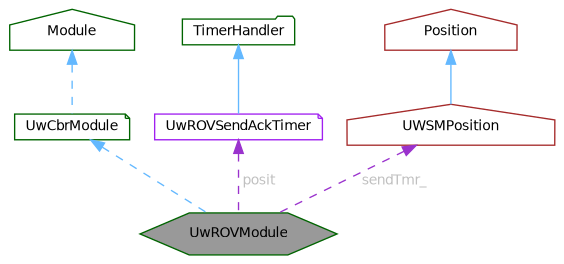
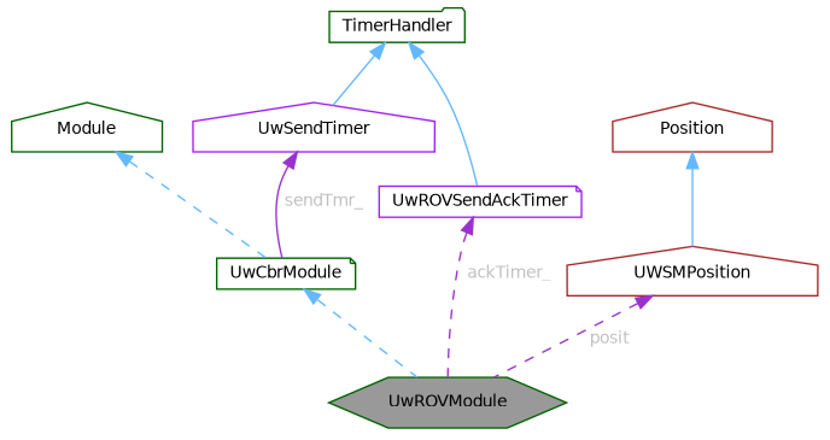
  digraph {
    node [color=darkgreen fillcolor=white fontname=Helvetica fontsize=10 shape=house style=filled]
    edge [color=steelblue1 dir=back fontname=Helvetica fontsize=10 labelfontname=Helvetica labelfontsize=10 style=dashed]
    n1 [fillcolor=grey60 fontcolor=black height=0.2 label=UwROVModule shape=hexagon width=0.4]
    n2 [height=0.2 label=UwCbrModule shape=note width=0.4]
    n3 [height=0.2 label=Module width=0.4]
+   n4 [color=purple height=0.2 label=UwSendTimer width=0.4]
    n5 [height=0.2 label=TimerHandler shape=folder width=0.4]
    n6 [color=purple height=0.2 label=UwROVSendAckTimer shape=note width=0.4]
    n7 [color=brown height=0.2 label=UWSMPosition width=0.4]
    n8 [color=brown height=0.2 label=Position width=0.4]
    n2 -> n1
    n3 -> n2
+   n4 -> n2 [color=darkorchid3 fontcolor=grey label=" sendTmr_" style=solid]
+   n5 -> n4 [style=solid]
    n5 -> n6 [style=solid]
-   n6 -> n1 [color=darkorchid3 fontcolor=grey label=" posit"]
-   n7 -> n1 [color=darkorchid3 fontcolor=grey label=" sendTmr_"]
+   n6 -> n1 [color=darkorchid3 fontcolor=grey label=" ackTimer_"]
+   n7 -> n1 [color=darkorchid3 fontcolor=grey label=" posit"]
    n8 -> n7 [style=solid]
  }
